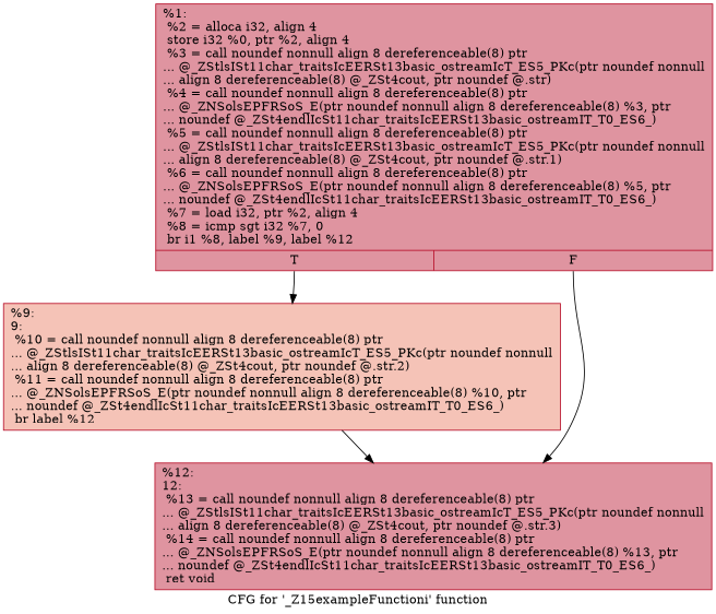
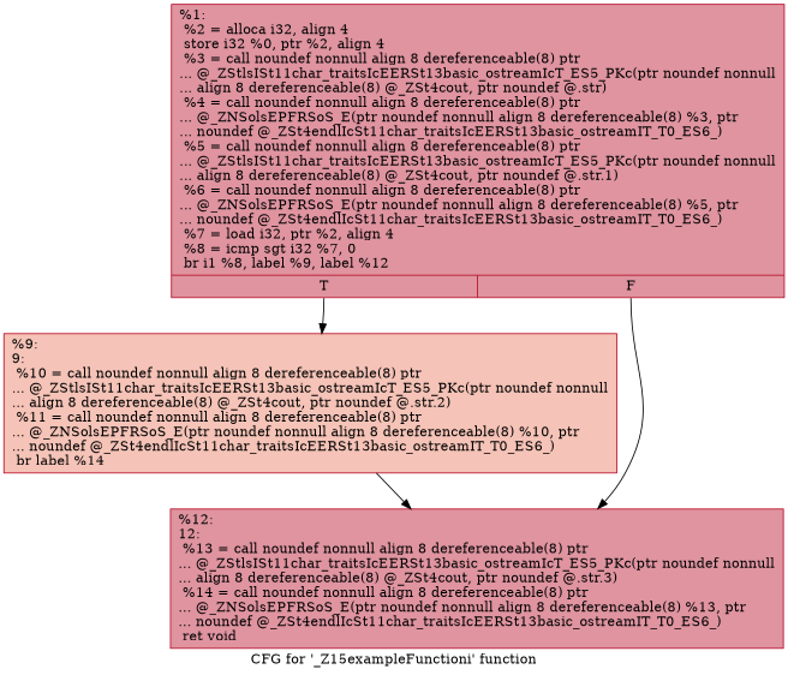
  digraph {
    label="CFG for '_Z15exampleFunctioni' function"
    node [color="#b70d28ff" fillcolor="#b70d2870" shape=record style=filled]
    n1 [label="{%1:\l  %2 = alloca i32, align 4\l  store i32 %0, ptr %2, align 4\l  %3 = call noundef nonnull align 8 dereferenceable(8) ptr\l... @_ZStlsISt11char_traitsIcEERSt13basic_ostreamIcT_ES5_PKc(ptr noundef nonnull\l... align 8 dereferenceable(8) @_ZSt4cout, ptr noundef @.str)\l  %4 = call noundef nonnull align 8 dereferenceable(8) ptr\l... @_ZNSolsEPFRSoS_E(ptr noundef nonnull align 8 dereferenceable(8) %3, ptr\l... noundef @_ZSt4endlIcSt11char_traitsIcEERSt13basic_ostreamIT_T0_ES6_)\l  %5 = call noundef nonnull align 8 dereferenceable(8) ptr\l... @_ZStlsISt11char_traitsIcEERSt13basic_ostreamIcT_ES5_PKc(ptr noundef nonnull\l... align 8 dereferenceable(8) @_ZSt4cout, ptr noundef @.str.1)\l  %6 = call noundef nonnull align 8 dereferenceable(8) ptr\l... @_ZNSolsEPFRSoS_E(ptr noundef nonnull align 8 dereferenceable(8) %5, ptr\l... noundef @_ZSt4endlIcSt11char_traitsIcEERSt13basic_ostreamIT_T0_ES6_)\l  %7 = load i32, ptr %2, align 4\l  %8 = icmp sgt i32 %7, 0\l  br i1 %8, label %9, label %12\l|{<s0>T|<s1>F}}"]
-   n2 [fillcolor="#e8765c70" label="{%9:\l9:                                                \l  %10 = call noundef nonnull align 8 dereferenceable(8) ptr\l... @_ZStlsISt11char_traitsIcEERSt13basic_ostreamIcT_ES5_PKc(ptr noundef nonnull\l... align 8 dereferenceable(8) @_ZSt4cout, ptr noundef @.str.2)\l  %11 = call noundef nonnull align 8 dereferenceable(8) ptr\l... @_ZNSolsEPFRSoS_E(ptr noundef nonnull align 8 dereferenceable(8) %10, ptr\l... noundef @_ZSt4endlIcSt11char_traitsIcEERSt13basic_ostreamIT_T0_ES6_)\l  br label %12\l}"]
+   n2 [fillcolor="#e8765c70" label="{%9:\l9:                                                \l  %10 = call noundef nonnull align 8 dereferenceable(8) ptr\l... @_ZStlsISt11char_traitsIcEERSt13basic_ostreamIcT_ES5_PKc(ptr noundef nonnull\l... align 8 dereferenceable(8) @_ZSt4cout, ptr noundef @.str.2)\l  %11 = call noundef nonnull align 8 dereferenceable(8) ptr\l... @_ZNSolsEPFRSoS_E(ptr noundef nonnull align 8 dereferenceable(8) %10, ptr\l... noundef @_ZSt4endlIcSt11char_traitsIcEERSt13basic_ostreamIT_T0_ES6_)\l  br label %14\l}"]
    n3 [label="{%12:\l12:                                               \l  %13 = call noundef nonnull align 8 dereferenceable(8) ptr\l... @_ZStlsISt11char_traitsIcEERSt13basic_ostreamIcT_ES5_PKc(ptr noundef nonnull\l... align 8 dereferenceable(8) @_ZSt4cout, ptr noundef @.str.3)\l  %14 = call noundef nonnull align 8 dereferenceable(8) ptr\l... @_ZNSolsEPFRSoS_E(ptr noundef nonnull align 8 dereferenceable(8) %13, ptr\l... noundef @_ZSt4endlIcSt11char_traitsIcEERSt13basic_ostreamIT_T0_ES6_)\l  ret void\l}"]
    n1 -> n2 [tailport=s0]
    n1 -> n3 [tailport=s1]
    n2 -> n3
  }
